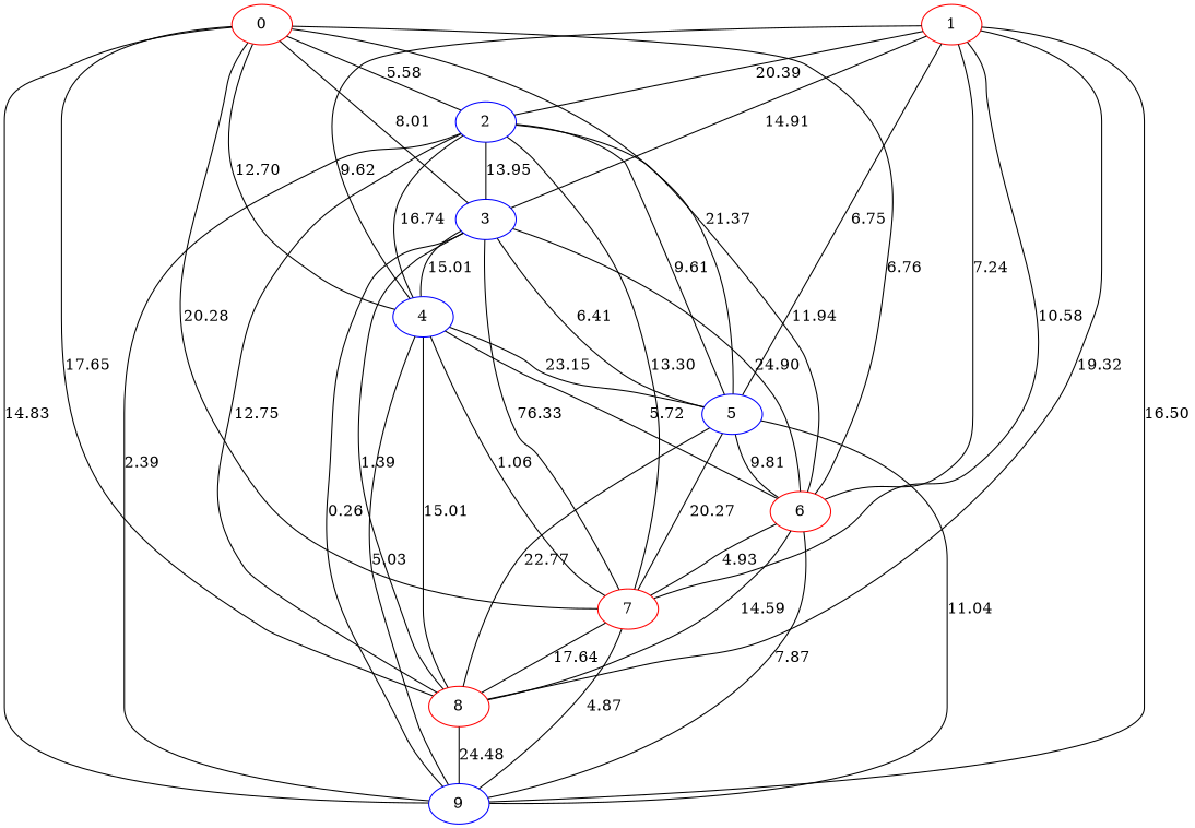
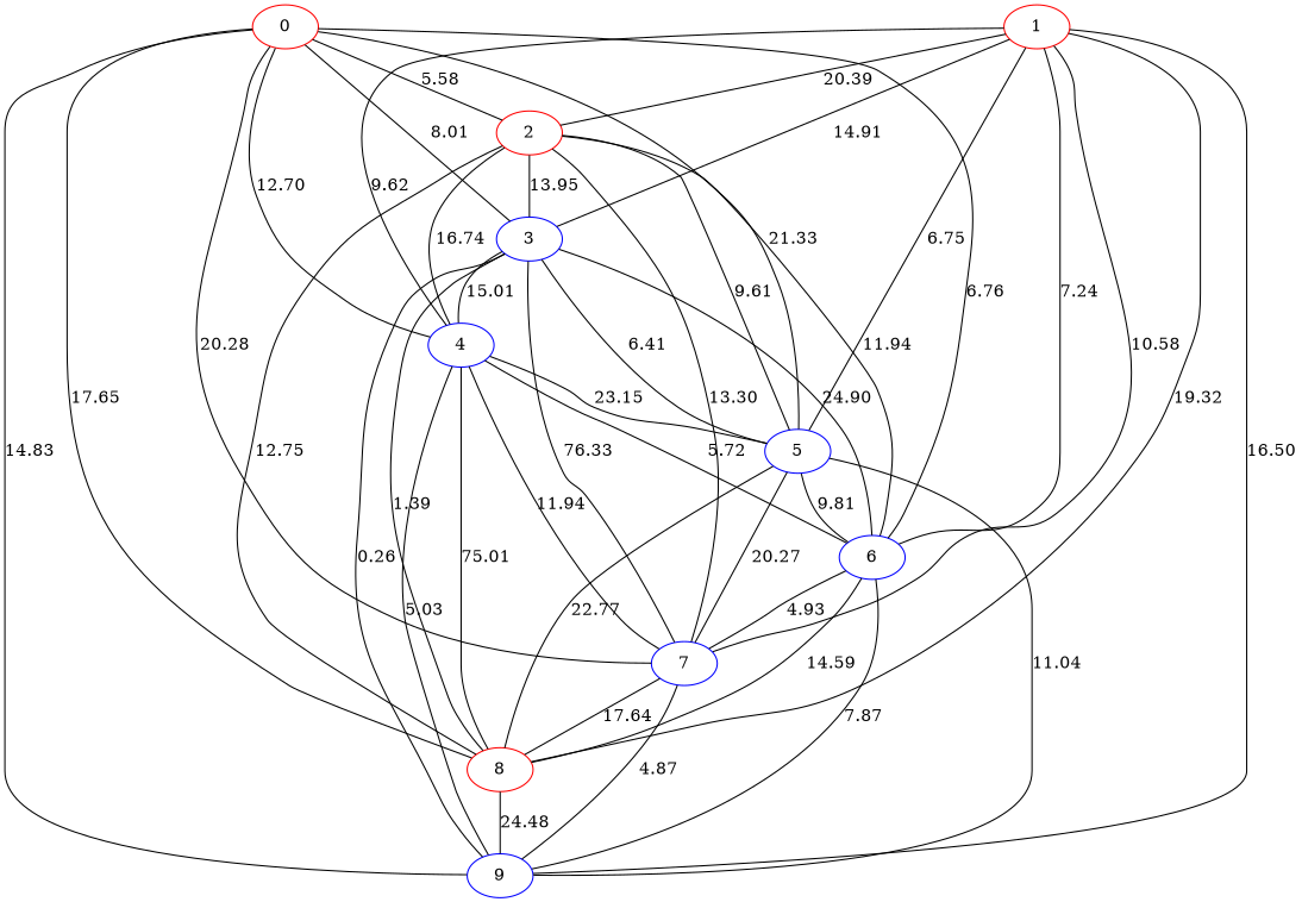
  graph {
    node [color=red]
    0
-   2 [color=blue]
+   2
    3 [color=blue]
    4 [color=blue]
    5 [color=blue]
-   6
-   7
+   6 [color=blue]
+   7 [color=blue]
    8
    9 [color=blue]
    1
    0 -- 2 [label=5.58]
    0 -- 3 [label=8.01]
    0 -- 4 [label=12.70]
-   0 -- 5 [label=21.37]
+   0 -- 5 [label=21.33]
    0 -- 6 [label=6.76]
    0 -- 7 [label=20.28]
    0 -- 8 [label=17.65]
    0 -- 9 [label=14.83]
    2 -- 3 [label=13.95]
    2 -- 4 [label=16.74]
    2 -- 5 [label=9.61]
    2 -- 6 [label=11.94]
    2 -- 7 [label=13.30]
    2 -- 8 [label=12.75]
-   2 -- 9 [label=2.39]
    3 -- 4 [label=15.01]
    3 -- 5 [label=6.41]
    3 -- 6 [label=24.90]
    3 -- 7 [label=76.33]
    3 -- 8 [label=1.39]
    3 -- 9 [label=0.26]
    4 -- 5 [label=23.15]
    4 -- 6 [label=5.72]
-   4 -- 7 [label=1.06]
-   4 -- 8 [label=15.01]
+   4 -- 7 [label=11.94]
+   4 -- 8 [label=75.01]
    4 -- 9 [label=5.03]
    5 -- 6 [label=9.81]
    5 -- 7 [label=20.27]
    5 -- 8 [label=22.77]
    5 -- 9 [label=11.04]
    6 -- 7 [label=4.93]
    6 -- 8 [label=14.59]
    6 -- 9 [label=7.87]
    7 -- 8 [label=17.64]
    7 -- 9 [label=4.87]
    8 -- 9 [label=24.48]
    1 -- 2 [label=20.39]
    1 -- 3 [label=14.91]
    1 -- 4 [label=9.62]
    1 -- 5 [label=6.75]
    1 -- 6 [label=7.24]
    1 -- 7 [label=10.58]
    1 -- 8 [label=19.32]
    1 -- 9 [label=16.50]
  }
